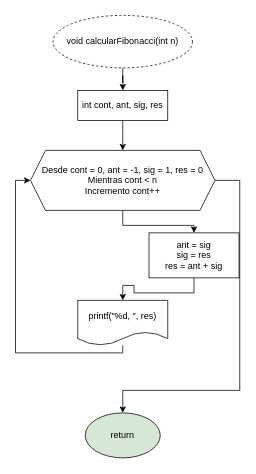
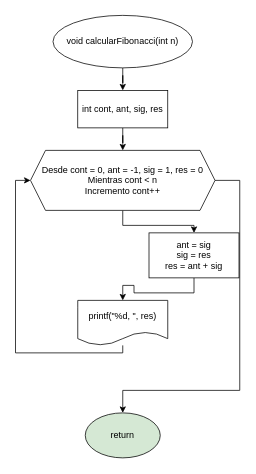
  <mxCell id="0" />
  <mxCell id="1" parent="0" />
  <mxCell id="2" value="" style="edgeStyle=orthogonalEdgeStyle;rounded=0;orthogonalLoop=1;jettySize=auto;html=1;" edge="1" parent="1" source="3" target="5"><mxGeometry relative="1" as="geometry" /></mxCell>
- <mxCell id="3" value="void calcularFibonacci(int n)" style="ellipse;whiteSpace=wrap;html=1;dashed=1;" vertex="1" parent="1"><mxGeometry x="70" y="20" width="186" height="70" as="geometry" /></mxCell>
+ <mxCell id="3" value="void calcularFibonacci(int n)" style="ellipse;whiteSpace=wrap;html=1;" vertex="1" parent="1"><mxGeometry x="70" y="20" width="186" height="70" as="geometry" /></mxCell>
  <mxCell id="4" value="" style="edgeStyle=orthogonalEdgeStyle;rounded=0;orthogonalLoop=1;jettySize=auto;html=1;" edge="1" parent="1" source="5" target="8"><mxGeometry relative="1" as="geometry" /></mxCell>
- <mxCell id="5" value="int cont, ant, sig, res" style="rounded=0;whiteSpace=wrap;html=1;" vertex="1" parent="1"><mxGeometry x="103" y="120" width="120" height="40" as="geometry" /></mxCell>
+ <mxCell id="5" value="int cont, ant, sig, res" style="rounded=0;whiteSpace=wrap;html=1;" vertex="1" parent="1"><mxGeometry x="103" y="120" width="120" height="50" as="geometry" /></mxCell>
  <mxCell id="6" style="edgeStyle=orthogonalEdgeStyle;rounded=0;orthogonalLoop=1;jettySize=auto;html=1;entryX=0.5;entryY=0;entryDx=0;entryDy=0;" edge="1" parent="1" source="8" target="10"><mxGeometry relative="1" as="geometry" /></mxCell>
  <mxCell id="7" style="edgeStyle=orthogonalEdgeStyle;rounded=0;orthogonalLoop=1;jettySize=auto;html=1;entryX=0.5;entryY=0;entryDx=0;entryDy=0;" edge="1" parent="1" source="8" target="13"><mxGeometry relative="1" as="geometry"><Array as="points"><mxPoint x="319" y="240" /><mxPoint x="319" y="520" /><mxPoint x="163" y="520" /></Array></mxGeometry></mxCell>
  <mxCell id="8" value="Desde cont = 0, ant = -1, sig = 1, res = 0&lt;br&gt;Mientras cont &amp;lt; n&lt;br&gt;Incremento cont++" style="shape=hexagon;perimeter=hexagonPerimeter2;whiteSpace=wrap;html=1;fixedSize=1;" vertex="1" parent="1"><mxGeometry x="40" y="200" width="246" height="80" as="geometry" /></mxCell>
  <mxCell id="9" style="edgeStyle=orthogonalEdgeStyle;rounded=0;orthogonalLoop=1;jettySize=auto;html=1;entryX=0.5;entryY=0;entryDx=0;entryDy=0;" edge="1" parent="1" source="10" target="12"><mxGeometry relative="1" as="geometry" /></mxCell>
  <mxCell id="10" value="&lt;div&gt;ant = sig&lt;/div&gt;&lt;div&gt;sig = res&lt;/div&gt;&lt;div&gt;res = ant + sig&lt;/div&gt;" style="rounded=0;whiteSpace=wrap;html=1;" vertex="1" parent="1"><mxGeometry x="198" y="310" width="120" height="60" as="geometry" /></mxCell>
  <mxCell id="11" style="edgeStyle=orthogonalEdgeStyle;rounded=0;orthogonalLoop=1;jettySize=auto;html=1;entryX=0;entryY=0.5;entryDx=0;entryDy=0;" edge="1" parent="1" source="12" target="8"><mxGeometry relative="1" as="geometry"><Array as="points"><mxPoint x="163" y="470" /><mxPoint x="20" y="470" /><mxPoint x="20" y="240" /></Array></mxGeometry></mxCell>
  <mxCell id="12" value="printf(&quot;%d, &quot;, res)" style="shape=document;whiteSpace=wrap;html=1;boundedLbl=1;" vertex="1" parent="1"><mxGeometry x="103" y="400" width="120" height="60" as="geometry" /></mxCell>
  <mxCell id="13" value="return" style="ellipse;whiteSpace=wrap;html=1;fillColor=#d5e8d4;" vertex="1" parent="1"><mxGeometry x="113" y="550" width="100" height="60" as="geometry" /></mxCell>
